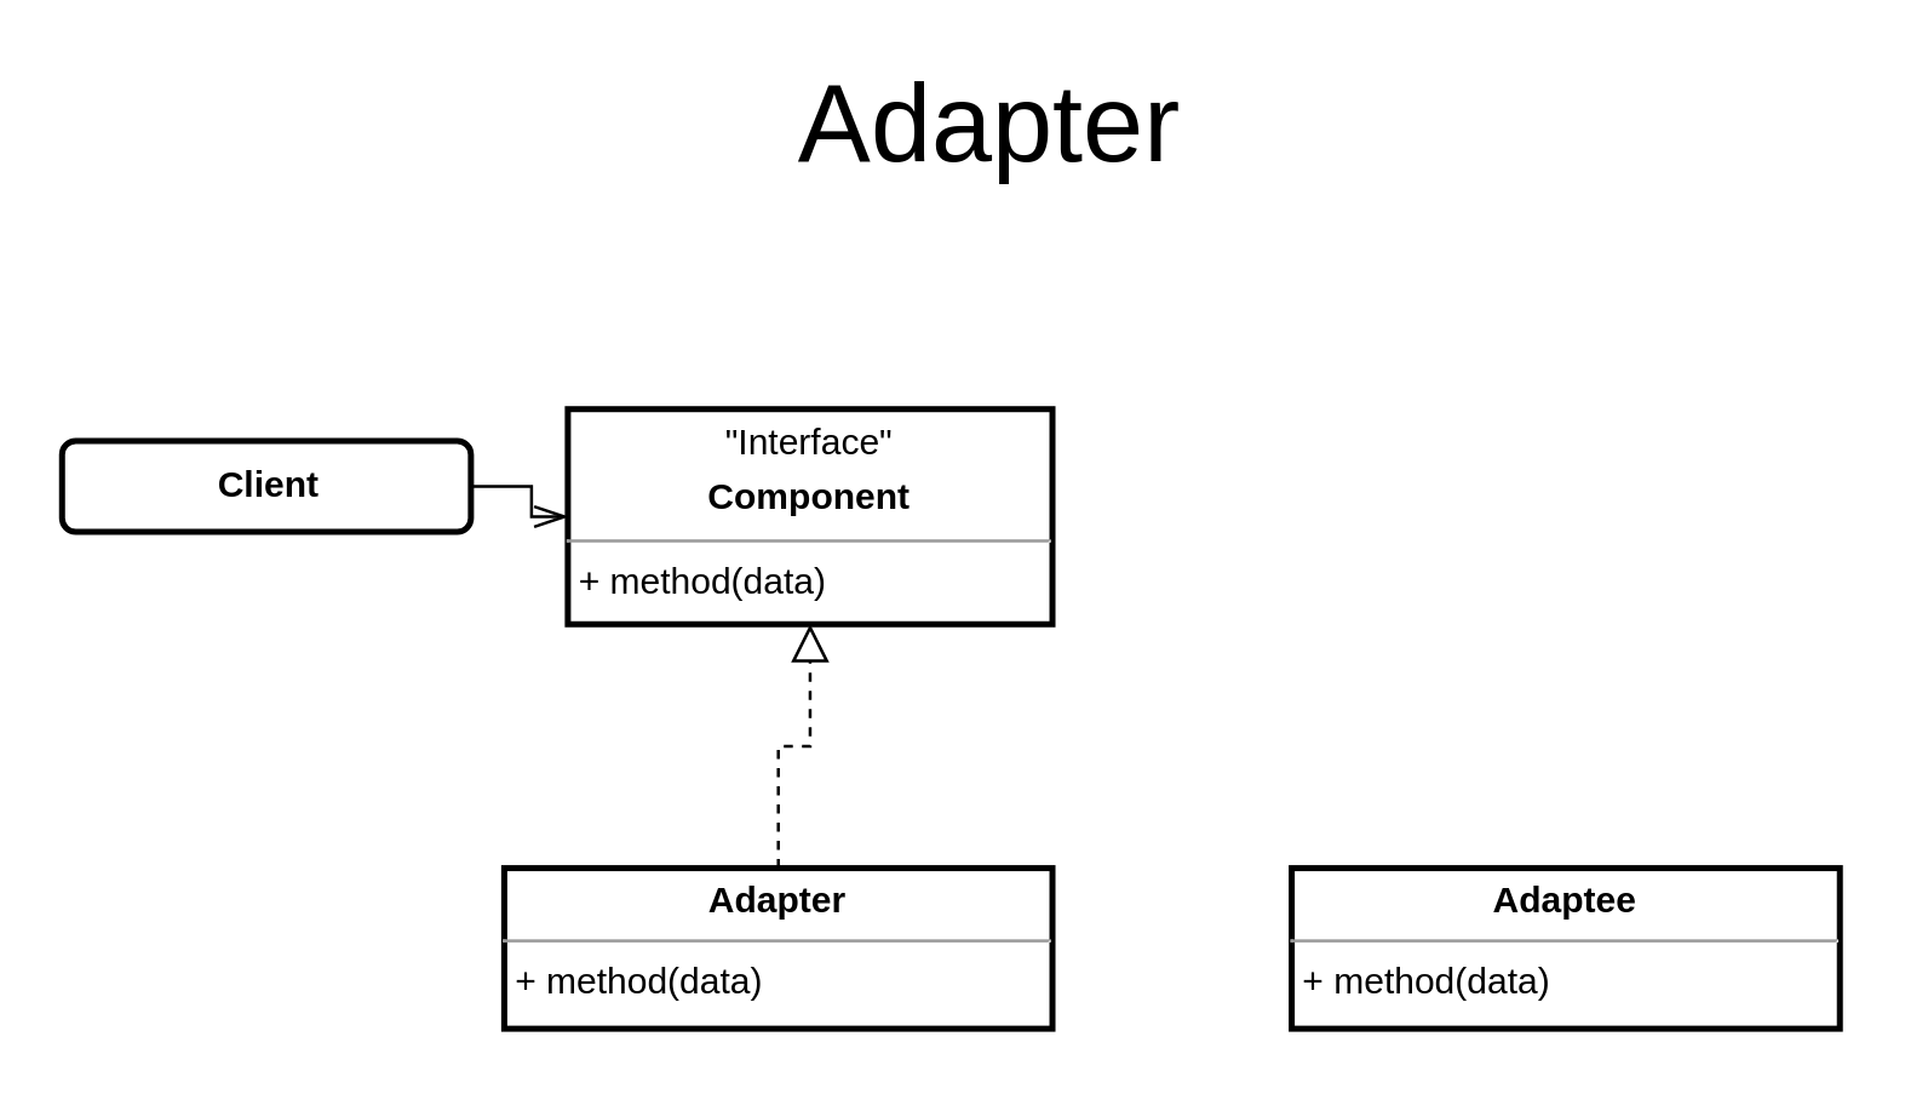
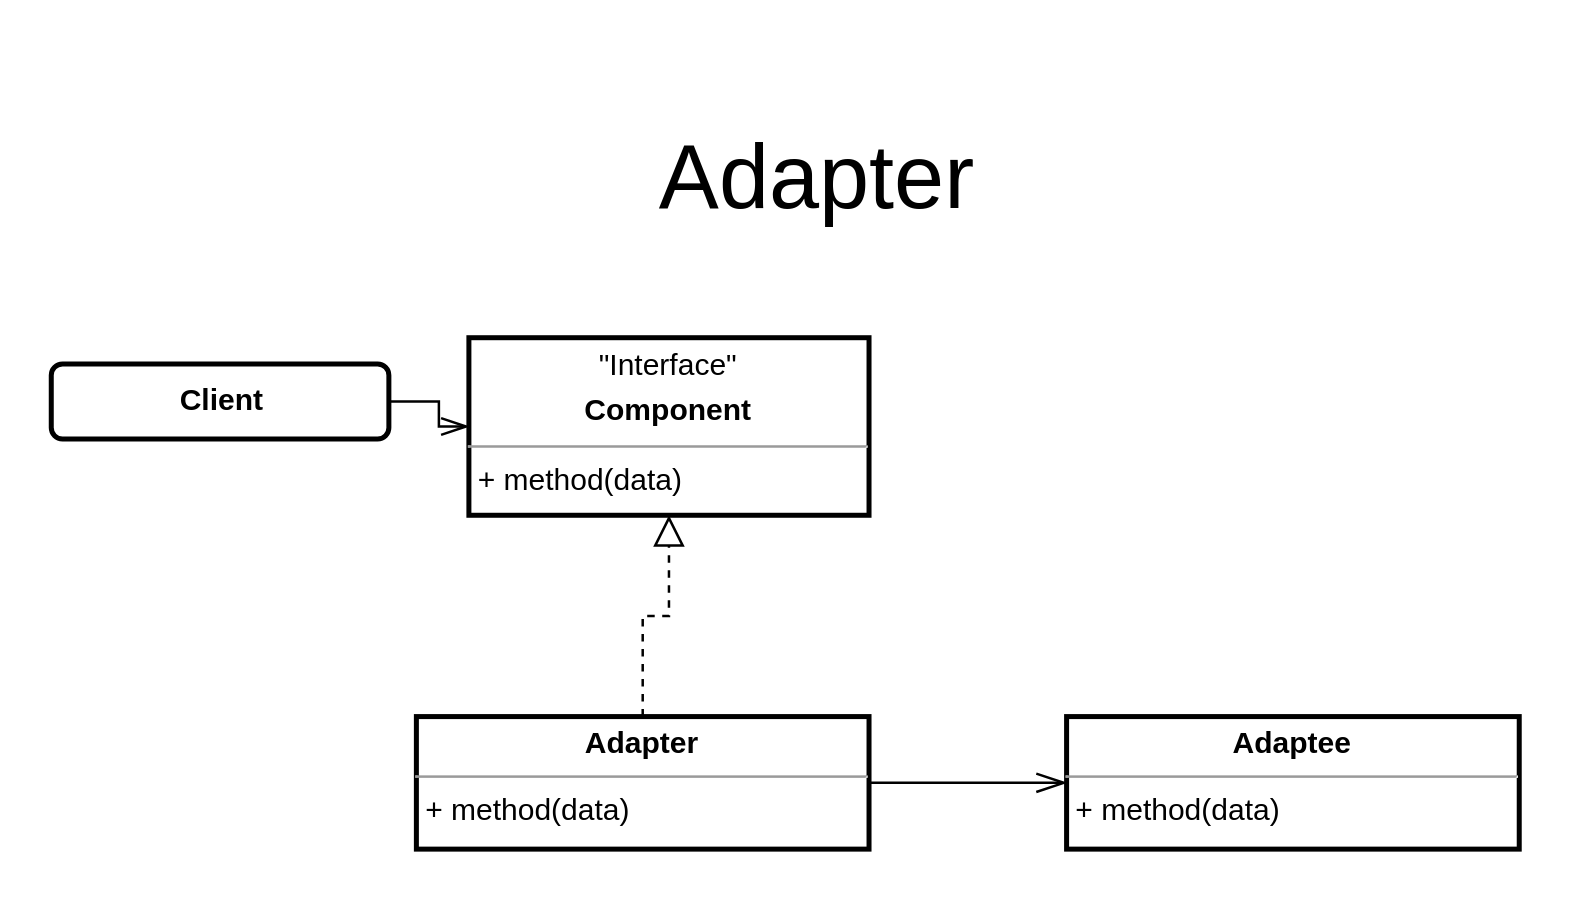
  <mxCell id="0" />
  <mxCell id="1" parent="0" />
  <mxCell id="2" value="&lt;p style=&quot;margin: 0px ; margin-top: 4px ; text-align: center&quot;&gt;&quot;Interface&quot;&lt;/p&gt;&lt;p style=&quot;margin: 0px ; margin-top: 4px ; text-align: center&quot;&gt;&lt;b&gt;Component&lt;/b&gt;&lt;/p&gt;&lt;hr size=&quot;1&quot;&gt;&lt;p style=&quot;margin: 0px ; margin-left: 4px&quot;&gt;+ method(data)&lt;/p&gt;&lt;p style=&quot;margin: 0px ; margin-left: 4px&quot;&gt;&lt;br&gt;&lt;/p&gt;" style="verticalAlign=top;align=left;overflow=fill;fontSize=12;fontFamily=Helvetica;html=1;strokeWidth=2;" parent="1" vertex="1"><mxGeometry x="187" y="134.5" width="160" height="71" as="geometry" /></mxCell>
  <mxCell id="3" style="edgeStyle=orthogonalEdgeStyle;rounded=0;orthogonalLoop=1;jettySize=auto;html=1;entryX=0;entryY=0.5;entryDx=0;entryDy=0;endSize=9;endArrow=openThin;endFill=0;" parent="1" source="4" target="2" edge="1"><mxGeometry relative="1" as="geometry"><mxPoint x="126" y="148.5" as="targetPoint" /></mxGeometry></mxCell>
  <mxCell id="4" value="&lt;b&gt;Client&lt;/b&gt;" style="html=1;rounded=1;strokeWidth=2;" parent="1" vertex="1"><mxGeometry x="20" y="145" width="135" height="30" as="geometry" /></mxCell>
- <mxCell id="5" value="Adapter" style="text;html=1;strokeColor=none;fillColor=none;align=center;verticalAlign=middle;whiteSpace=wrap;rounded=0;fontSize=36;fontStyle=0;spacingTop=0;spacingLeft=0;" parent="1" vertex="1"><mxGeometry x="219" y="20" width="215" height="40" as="geometry" /></mxCell>
+ <mxCell id="5" value="Adapter" style="text;html=1;strokeColor=none;fillColor=none;align=center;verticalAlign=middle;whiteSpace=wrap;rounded=0;fontSize=36;fontStyle=0;spacingTop=0;spacingLeft=0;" parent="1" vertex="1"><mxGeometry x="219" y="50" width="215" height="40" as="geometry" /></mxCell>
+ <mxCell id="6" style="edgeStyle=orthogonalEdgeStyle;rounded=0;orthogonalLoop=1;jettySize=auto;html=1;entryX=0;entryY=0.5;entryDx=0;entryDy=0;endSize=10;endArrow=openThin;endFill=0;" edge="1" parent="1" source="8" target="9"><mxGeometry relative="1" as="geometry" /></mxCell>
  <mxCell id="7" style="edgeStyle=orthogonalEdgeStyle;rounded=0;orthogonalLoop=1;jettySize=auto;html=1;entryX=0.5;entryY=1;entryDx=0;entryDy=0;endArrow=block;endFill=0;endSize=10;dashed=1;" edge="1" parent="1" source="8" target="2"><mxGeometry relative="1" as="geometry" /></mxCell>
  <mxCell id="8" value="&lt;p style=&quot;margin: 0px ; margin-top: 4px ; text-align: center&quot;&gt;&lt;span style=&quot;font-weight: 700&quot;&gt;Adapter&lt;/span&gt;&lt;br&gt;&lt;/p&gt;&lt;hr size=&quot;1&quot;&gt;&lt;p style=&quot;margin: 0px ; margin-left: 4px&quot;&gt;+ method(data)&lt;/p&gt;" style="verticalAlign=top;align=left;overflow=fill;fontSize=12;fontFamily=Helvetica;html=1;strokeWidth=2;" parent="1" vertex="1"><mxGeometry x="166" y="286" width="181" height="53" as="geometry" /></mxCell>
  <mxCell id="9" value="&lt;p style=&quot;margin: 0px ; margin-top: 4px ; text-align: center&quot;&gt;&lt;span style=&quot;font-weight: 700&quot;&gt;Adaptee&lt;/span&gt;&lt;br&gt;&lt;/p&gt;&lt;hr size=&quot;1&quot;&gt;&lt;p style=&quot;margin: 0px ; margin-left: 4px&quot;&gt;+ method(data)&lt;/p&gt;" style="verticalAlign=top;align=left;overflow=fill;fontSize=12;fontFamily=Helvetica;html=1;strokeWidth=2;" vertex="1" parent="1"><mxGeometry x="426" y="286" width="181" height="53" as="geometry" /></mxCell>
